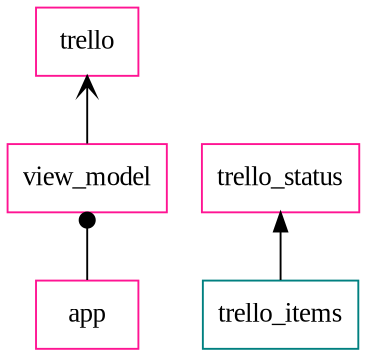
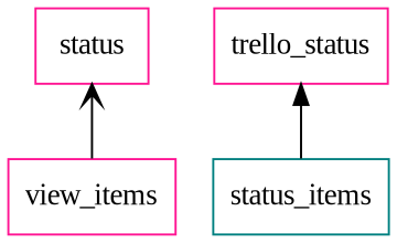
  digraph {
    fontname="Liberation Serif"
    rankdir=BT
    node [color=deeppink fontname="Liberation Serif" shape=box]
    edge [arrowtail=none fontname="Liberation Serif"]
-   n1 [label=app]
-   n2 [label=view_model]
-   n3 [color=teal label=trello_items]
+   n2 [label=view_items]
+   n3 [color=teal label=status_items]
    n4 [label=trello_status]
-   n5 [label=trello]
-   n1 -> n2 [arrowhead=dot]
+   n5 [label=status]
    n2 -> n5 [arrowhead=vee]
    n3 -> n4 [arrowhead=normal]
  }
